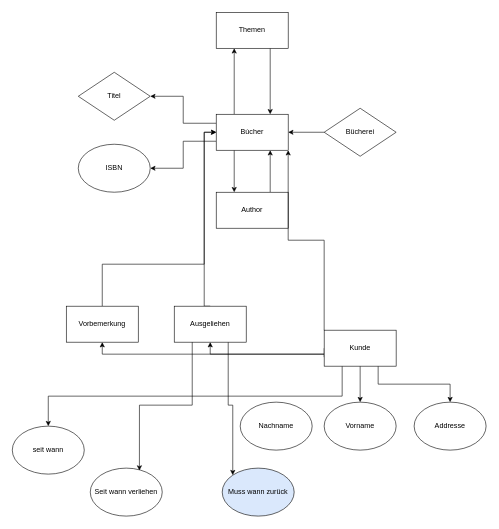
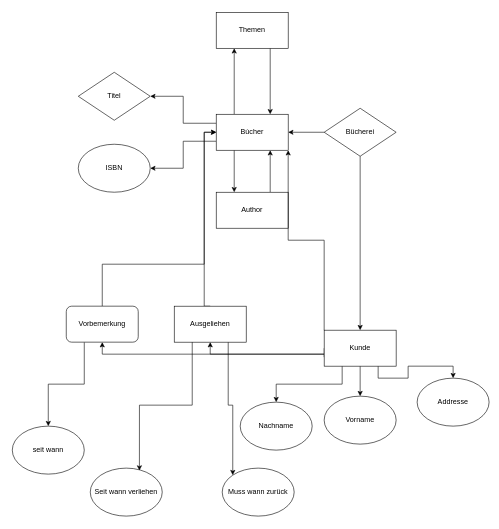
  <mxCell id="0" />
  <mxCell id="1" parent="0" />
  <mxCell id="2" style="edgeStyle=orthogonalEdgeStyle;rounded=0;orthogonalLoop=1;jettySize=auto;html=1;exitX=0;exitY=0.5;exitDx=0;exitDy=0;entryX=1;entryY=0.5;entryDx=0;entryDy=0;" edge="1" parent="1" source="4" target="9"><mxGeometry relative="1" as="geometry" /></mxCell>
+ <mxCell id="3" style="edgeStyle=orthogonalEdgeStyle;rounded=0;orthogonalLoop=1;jettySize=auto;html=1;exitX=0.5;exitY=1;exitDx=0;exitDy=0;entryX=0.5;entryY=0;entryDx=0;entryDy=0;" edge="1" parent="1" source="4" target="22"><mxGeometry relative="1" as="geometry" /></mxCell>
  <mxCell id="4" value="Bücherei" style="rhombus;whiteSpace=wrap;html=1;" vertex="1" parent="1"><mxGeometry x="540" y="180" width="120" height="80" as="geometry" /></mxCell>
  <mxCell id="5" style="edgeStyle=orthogonalEdgeStyle;rounded=0;orthogonalLoop=1;jettySize=auto;html=1;exitX=0.25;exitY=1;exitDx=0;exitDy=0;entryX=0.25;entryY=0;entryDx=0;entryDy=0;" edge="1" parent="1" source="9" target="11"><mxGeometry relative="1" as="geometry" /></mxCell>
  <mxCell id="6" style="edgeStyle=orthogonalEdgeStyle;rounded=0;orthogonalLoop=1;jettySize=auto;html=1;exitX=0.25;exitY=0;exitDx=0;exitDy=0;entryX=0.25;entryY=1;entryDx=0;entryDy=0;" edge="1" parent="1" source="9" target="13"><mxGeometry relative="1" as="geometry" /></mxCell>
  <mxCell id="7" style="edgeStyle=orthogonalEdgeStyle;rounded=0;orthogonalLoop=1;jettySize=auto;html=1;exitX=0;exitY=0.25;exitDx=0;exitDy=0;entryX=1;entryY=0.5;entryDx=0;entryDy=0;" edge="1" parent="1" source="9" target="14"><mxGeometry relative="1" as="geometry" /></mxCell>
  <mxCell id="8" style="edgeStyle=orthogonalEdgeStyle;rounded=0;orthogonalLoop=1;jettySize=auto;html=1;exitX=0;exitY=0.75;exitDx=0;exitDy=0;entryX=1;entryY=0.5;entryDx=0;entryDy=0;" edge="1" parent="1" source="9" target="15"><mxGeometry relative="1" as="geometry" /></mxCell>
  <mxCell id="9" value="Búcher" style="rounded=0;whiteSpace=wrap;html=1;" vertex="1" parent="1"><mxGeometry x="360" y="190" width="120" height="60" as="geometry" /></mxCell>
  <mxCell id="10" style="edgeStyle=orthogonalEdgeStyle;rounded=0;orthogonalLoop=1;jettySize=auto;html=1;exitX=0.75;exitY=0;exitDx=0;exitDy=0;entryX=0.75;entryY=1;entryDx=0;entryDy=0;" edge="1" parent="1" source="11" target="9"><mxGeometry relative="1" as="geometry" /></mxCell>
  <mxCell id="11" value="Author" style="rounded=0;whiteSpace=wrap;html=1;" vertex="1" parent="1"><mxGeometry x="360" y="320" width="120" height="60" as="geometry" /></mxCell>
  <mxCell id="12" style="edgeStyle=orthogonalEdgeStyle;rounded=0;orthogonalLoop=1;jettySize=auto;html=1;exitX=0.75;exitY=1;exitDx=0;exitDy=0;entryX=0.75;entryY=0;entryDx=0;entryDy=0;" edge="1" parent="1" source="13" target="9"><mxGeometry relative="1" as="geometry" /></mxCell>
  <mxCell id="13" value="Themen" style="rounded=0;whiteSpace=wrap;html=1;" vertex="1" parent="1"><mxGeometry x="360" y="20" width="120" height="60" as="geometry" /></mxCell>
  <mxCell id="14" value="&lt;div&gt;Titel&lt;/div&gt;" style="rhombus;whiteSpace=wrap;html=1;" vertex="1" parent="1"><mxGeometry x="130" y="120" width="120" height="80" as="geometry" /></mxCell>
  <mxCell id="15" value="ISBN" style="ellipse;whiteSpace=wrap;html=1;" vertex="1" parent="1"><mxGeometry x="130" y="240" width="120" height="80" as="geometry" /></mxCell>
  <mxCell id="16" style="edgeStyle=orthogonalEdgeStyle;rounded=0;orthogonalLoop=1;jettySize=auto;html=1;exitX=0;exitY=0;exitDx=0;exitDy=0;entryX=1;entryY=1;entryDx=0;entryDy=0;" edge="1" parent="1" source="22" target="9"><mxGeometry relative="1" as="geometry" /></mxCell>
- <mxCell id="17" style="edgeStyle=orthogonalEdgeStyle;rounded=0;orthogonalLoop=1;jettySize=auto;html=1;exitX=0.25;exitY=1;exitDx=0;exitDy=0;" edge="1" parent="1" source="22" target="35"><mxGeometry relative="1" as="geometry" /></mxCell>
+ <mxCell id="17" style="edgeStyle=orthogonalEdgeStyle;rounded=0;orthogonalLoop=1;jettySize=auto;html=1;exitX=0.25;exitY=1;exitDx=0;exitDy=0;entryX=0.5;entryY=0;entryDx=0;entryDy=0;" edge="1" parent="1" source="22" target="23"><mxGeometry relative="1" as="geometry" /></mxCell>
  <mxCell id="18" style="edgeStyle=orthogonalEdgeStyle;rounded=0;orthogonalLoop=1;jettySize=auto;html=1;exitX=0.5;exitY=1;exitDx=0;exitDy=0;entryX=0.5;entryY=0;entryDx=0;entryDy=0;" edge="1" parent="1" source="22" target="24"><mxGeometry relative="1" as="geometry" /></mxCell>
  <mxCell id="19" style="edgeStyle=orthogonalEdgeStyle;rounded=0;orthogonalLoop=1;jettySize=auto;html=1;exitX=0.75;exitY=1;exitDx=0;exitDy=0;entryX=0.5;entryY=0;entryDx=0;entryDy=0;" edge="1" parent="1" source="22" target="25"><mxGeometry relative="1" as="geometry" /></mxCell>
  <mxCell id="20" style="edgeStyle=orthogonalEdgeStyle;rounded=0;orthogonalLoop=1;jettySize=auto;html=1;exitX=0;exitY=0.5;exitDx=0;exitDy=0;entryX=0.5;entryY=1;entryDx=0;entryDy=0;" edge="1" parent="1" source="22" target="30"><mxGeometry relative="1" as="geometry"><Array as="points"><mxPoint x="540" y="590" /><mxPoint x="170" y="590" /></Array></mxGeometry></mxCell>
  <mxCell id="21" style="edgeStyle=orthogonalEdgeStyle;rounded=0;orthogonalLoop=1;jettySize=auto;html=1;exitX=0;exitY=0.75;exitDx=0;exitDy=0;entryX=0.5;entryY=1;entryDx=0;entryDy=0;" edge="1" parent="1" source="22" target="33"><mxGeometry relative="1" as="geometry"><Array as="points"><mxPoint x="540" y="590" /><mxPoint x="350" y="590" /></Array></mxGeometry></mxCell>
  <mxCell id="22" value="Kunde" style="rounded=0;whiteSpace=wrap;html=1;" vertex="1" parent="1"><mxGeometry x="540" y="550" width="120" height="60" as="geometry" /></mxCell>
  <mxCell id="23" value="Nachname" style="ellipse;whiteSpace=wrap;html=1;" vertex="1" parent="1"><mxGeometry x="400" y="670" width="120" height="80" as="geometry" /></mxCell>
- <mxCell id="24" value="Vorname" style="ellipse;whiteSpace=wrap;html=1;" vertex="1" parent="1"><mxGeometry x="540" y="670" width="120" height="80" as="geometry" /></mxCell>
- <mxCell id="25" value="Addresse" style="ellipse;whiteSpace=wrap;html=1;" vertex="1" parent="1"><mxGeometry x="690" y="670" width="120" height="80" as="geometry" /></mxCell>
+ <mxCell id="24" value="Vorname" style="ellipse;whiteSpace=wrap;html=1;" vertex="1" parent="1"><mxGeometry x="540" y="660" width="120" height="80" as="geometry" /></mxCell>
+ <mxCell id="25" value="Addresse" style="ellipse;whiteSpace=wrap;html=1;" vertex="1" parent="1"><mxGeometry x="695" y="630" width="120" height="80" as="geometry" /></mxCell>
  <mxCell id="26" value="Seit wann verliehen" style="ellipse;whiteSpace=wrap;html=1;" vertex="1" parent="1"><mxGeometry x="150" y="780" width="120" height="80" as="geometry" /></mxCell>
- <mxCell id="27" value="Muss wann zurück" style="ellipse;whiteSpace=wrap;html=1;fillColor=#dae8fc;" vertex="1" parent="1"><mxGeometry x="370" y="780" width="120" height="80" as="geometry" /></mxCell>
+ <mxCell id="27" value="Muss wann zurück" style="ellipse;whiteSpace=wrap;html=1;" vertex="1" parent="1"><mxGeometry x="370" y="780" width="120" height="80" as="geometry" /></mxCell>
  <mxCell id="28" style="edgeStyle=orthogonalEdgeStyle;rounded=0;orthogonalLoop=1;jettySize=auto;html=1;exitX=0.5;exitY=0;exitDx=0;exitDy=0;entryX=0;entryY=0.5;entryDx=0;entryDy=0;" edge="1" parent="1" source="30" target="9"><mxGeometry relative="1" as="geometry"><Array as="points"><mxPoint x="170" y="440" /><mxPoint x="340" y="440" /><mxPoint x="340" y="220" /></Array></mxGeometry></mxCell>
- <mxCell id="30" value="Vorbemerkung" style="rounded=0;whiteSpace=wrap;html=1;" vertex="1" parent="1"><mxGeometry x="110" y="510" width="120" height="60" as="geometry" /></mxCell>
+ <mxCell id="29" style="edgeStyle=orthogonalEdgeStyle;rounded=0;orthogonalLoop=1;jettySize=auto;html=1;exitX=0.25;exitY=1;exitDx=0;exitDy=0;entryX=0.5;entryY=0;entryDx=0;entryDy=0;" edge="1" parent="1" source="30" target="35"><mxGeometry relative="1" as="geometry" /></mxCell>
+ <mxCell id="30" value="Vorbemerkung" style="whiteSpace=wrap;html=1;rounded=1;" vertex="1" parent="1"><mxGeometry x="110" y="510" width="120" height="60" as="geometry" /></mxCell>
  <mxCell id="31" style="edgeStyle=orthogonalEdgeStyle;rounded=0;orthogonalLoop=1;jettySize=auto;html=1;exitX=0.5;exitY=0;exitDx=0;exitDy=0;entryX=0;entryY=0.5;entryDx=0;entryDy=0;" edge="1" parent="1" source="33" target="9"><mxGeometry relative="1" as="geometry"><Array as="points"><mxPoint x="340" y="510" /><mxPoint x="340" y="220" /></Array></mxGeometry></mxCell>
  <mxCell id="32" style="edgeStyle=orthogonalEdgeStyle;rounded=0;orthogonalLoop=1;jettySize=auto;html=1;exitX=0.75;exitY=1;exitDx=0;exitDy=0;entryX=0;entryY=0;entryDx=0;entryDy=0;" edge="1" parent="1" source="33" target="27"><mxGeometry relative="1" as="geometry" /></mxCell>
  <mxCell id="33" value="Ausgeliehen" style="rounded=0;whiteSpace=wrap;html=1;" vertex="1" parent="1"><mxGeometry x="290" y="510" width="120" height="60" as="geometry" /></mxCell>
  <mxCell id="34" style="edgeStyle=orthogonalEdgeStyle;rounded=0;orthogonalLoop=1;jettySize=auto;html=1;exitX=0.25;exitY=1;exitDx=0;exitDy=0;entryX=0.683;entryY=0.05;entryDx=0;entryDy=0;entryPerimeter=0;" edge="1" parent="1" source="33" target="26"><mxGeometry relative="1" as="geometry" /></mxCell>
  <mxCell id="35" value="seit wann" style="ellipse;whiteSpace=wrap;html=1;" vertex="1" parent="1"><mxGeometry x="20" y="710" width="120" height="80" as="geometry" /></mxCell>
